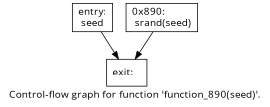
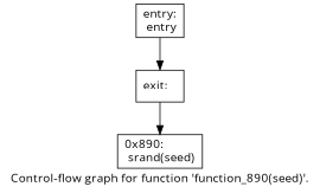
  digraph {
    fontname="Open Sans"
    label="Control-flow graph for function 'function_890(seed)'."
    node [fontname="Open Sans" shape=record]
    edge [fontname="Open Sans"]
-   n1 [label="{entry:\l  seed\l}"]
+   n1 [label="{entry:\l  entry\l}"]
    n2 [label="{exit:\l}"]
    n3 [label="{0x890:\l  srand(seed)\l}"]
    n1 -> n2
-   n3 -> n2
+   n2 -> n3
  }
